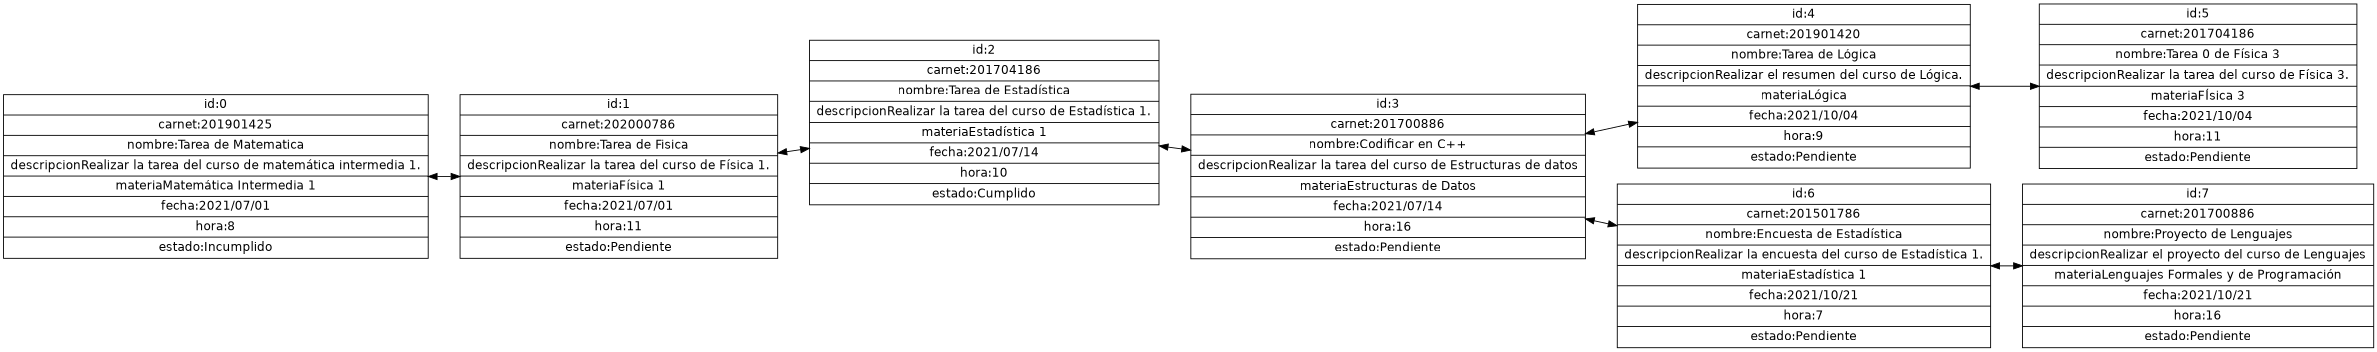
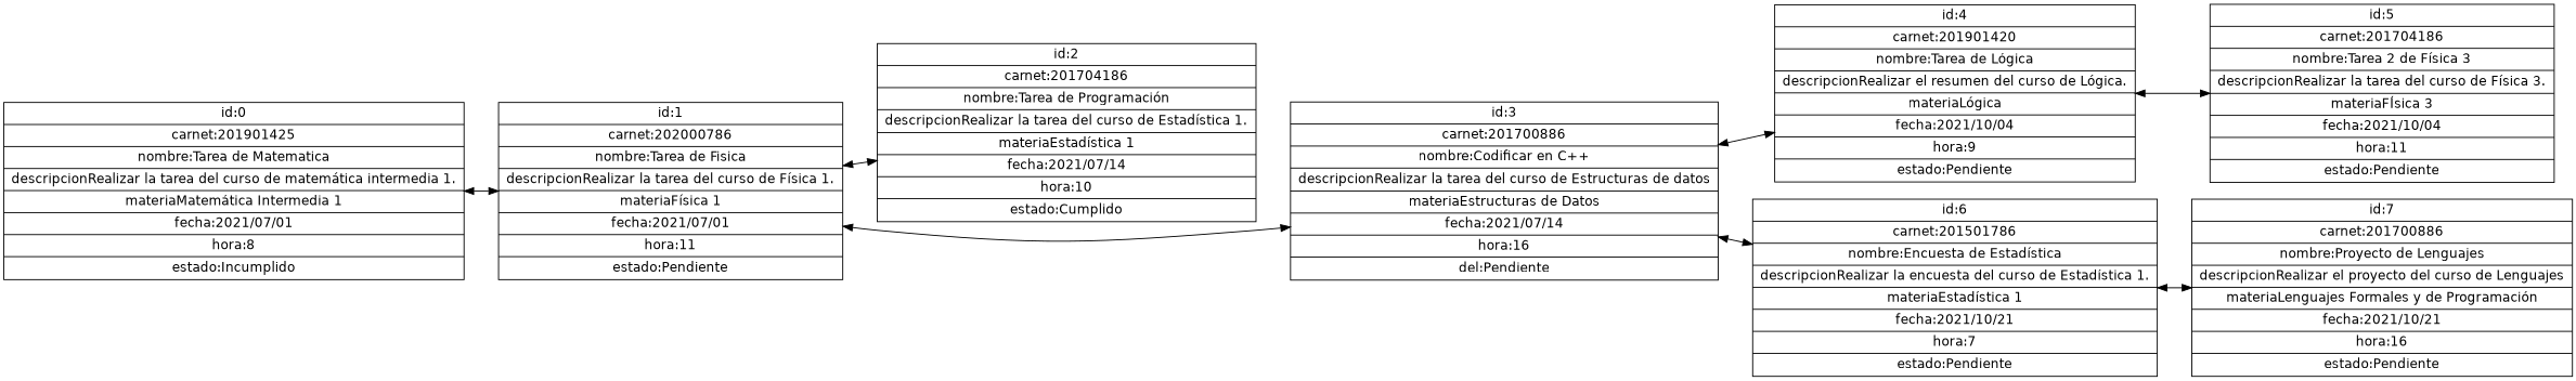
  digraph {
    fontname="DejaVu Sans"
    rankdir=LR
    node [fontname="DejaVu Sans" shape=record]
    edge [dir=both fontname="DejaVu Sans"]
    n1 [label=" id:0\n |carnet:201901425\n |nombre:Tarea de Matematica\n |descripcionRealizar la tarea del curso de matemática intermedia 1.\n |materiaMatemática Intermedia 1\n |fecha:2021/07/01\n |hora:8\n |estado:Incumplido"]
    n2 [label=" id:1\n |carnet:202000786\n |nombre:Tarea de Fisica\n |descripcionRealizar la tarea del curso de Física 1.\n |materiaFísica 1\n |fecha:2021/07/01\n |hora:11\n |estado:Pendiente"]
-   n3 [label=" id:2\n |carnet:201704186\n |nombre:Tarea de Estadística\n |descripcionRealizar la tarea del curso de Estadística 1.\n |materiaEstadística 1\n |fecha:2021/07/14\n |hora:10\n |estado:Cumplido"]
-   n4 [label=" id:3\n |carnet:201700886\n |nombre:Codificar en C++\n |descripcionRealizar la tarea del curso de Estructuras de datos\n |materiaEstructuras de Datos\n |fecha:2021/07/14\n |hora:16\n |estado:Pendiente"]
+   n3 [label=" id:2\n |carnet:201704186\n |nombre:Tarea de Programación\n |descripcionRealizar la tarea del curso de Estadística 1.\n |materiaEstadística 1\n |fecha:2021/07/14\n |hora:10\n |estado:Cumplido"]
+   n4 [label=" id:3\n |carnet:201700886\n |nombre:Codificar en C++\n |descripcionRealizar la tarea del curso de Estructuras de datos\n |materiaEstructuras de Datos\n |fecha:2021/07/14\n |hora:16\n |del:Pendiente"]
    n5 [label=" id:4\n |carnet:201901420\n |nombre:Tarea de Lógica\n |descripcionRealizar el resumen del curso de Lógica.\n |materiaLógica\n |fecha:2021/10/04\n |hora:9\n |estado:Pendiente"]
    n6 [label=" id:6\n |carnet:201501786\n |nombre:Encuesta de Estadística\n |descripcionRealizar la encuesta del curso de Estadística 1.\n |materiaEstadística 1\n |fecha:2021/10/21\n |hora:7\n |estado:Pendiente"]
-   n7 [label=" id:5\n |carnet:201704186\n |nombre:Tarea 0 de Física 3\n |descripcionRealizar la tarea del curso de Física 3.\n |materiaFÍsica 3\n |fecha:2021/10/04\n |hora:11\n |estado:Pendiente"]
+   n7 [label=" id:5\n |carnet:201704186\n |nombre:Tarea 2 de Física 3\n |descripcionRealizar la tarea del curso de Física 3.\n |materiaFÍsica 3\n |fecha:2021/10/04\n |hora:11\n |estado:Pendiente"]
    n8 [label=" id:7\n |carnet:201700886\n |nombre:Proyecto de Lenguajes\n |descripcionRealizar el proyecto del curso de Lenguajes\n |materiaLenguajes Formales y de Programación\n |fecha:2021/10/21\n |hora:16\n |estado:Pendiente"]
    n1 -> n2
    n2 -> n3
-   n3 -> n4
+   n2 -> n4
    n4 -> n5
    n4 -> n6
    n5 -> n7
    n6 -> n8
  }
